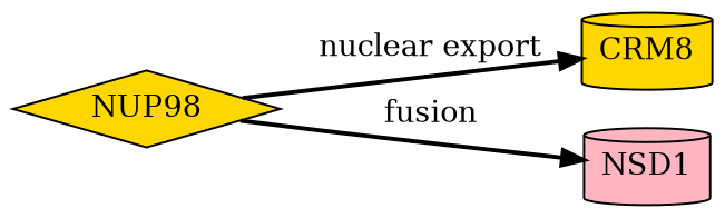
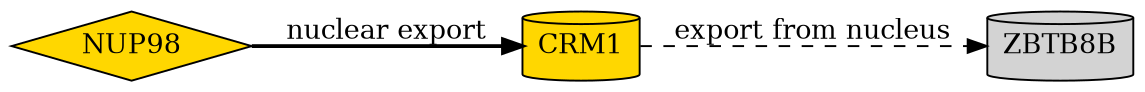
  digraph {
    rankdir=LR
    node [fillcolor=gold shape=cylinder style=filled]
    edge [style=bold]
    NUP98 [shape=diamond]
-   CRM1 [label=CRM8]
-   NSD1 [fillcolor=lightpink]
+   CRM1
+   ZBTB8B [fillcolor=lightgrey]
    NUP98 -> CRM1 [evidence="PMID:15084261" label="nuclear export" probability=0.7]
-   NUP98 -> NSD1 [evidence="PMID:14661060" label=fusion probability=0.75]
+   CRM1 -> ZBTB8B [evidence="PMID:20010870" label="export from nucleus" probability=0.5 style=dashed]
  }
